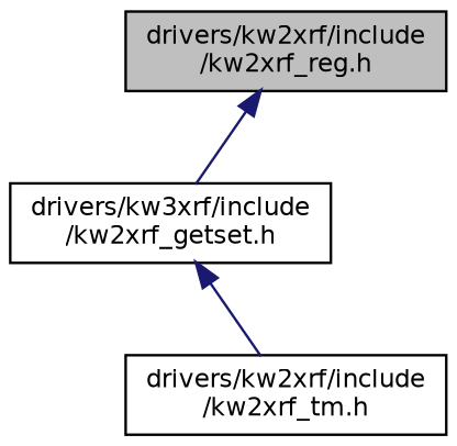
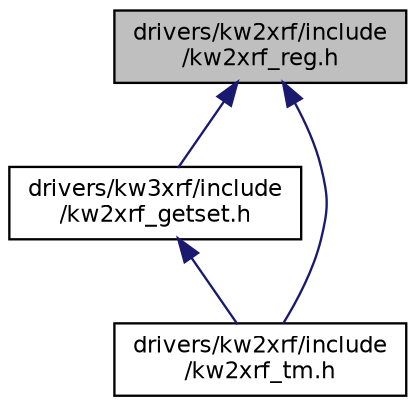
  digraph {
    node [color=black fillcolor=white fontname=Helvetica fontsize=10 shape=record style=filled]
    edge [color=midnightblue dir=back fontname=Helvetica fontsize=10 labelfontname=Helvetica labelfontsize=10 style=solid]
    n1 [fillcolor=grey75 fontcolor=black height=0.2 label="drivers/kw2xrf/include\l/kw2xrf_reg.h" width=0.4]
    n2 [height=0.2 label="drivers/kw3xrf/include\l/kw2xrf_getset.h" width=0.4]
    n3 [height=0.2 label="drivers/kw2xrf/include\l/kw2xrf_tm.h" width=0.4]
    n1 -> n2
+   n1 -> n3
    n2 -> n3
  }
